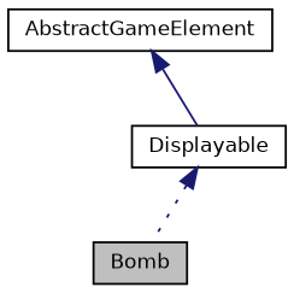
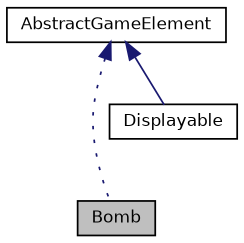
  digraph {
    node [color=black fillcolor=white fontname=Helvetica fontsize=10 shape=record style=filled]
    edge [color=midnightblue dir=back fontname=Helvetica fontsize=10 labelfontname=Helvetica labelfontsize=10]
    n1 [fillcolor=grey75 fontcolor=black height=0.2 label=Bomb width=0.4]
    n2 [height=0.2 label=AbstractGameElement width=0.4]
    n3 [height=0.2 label=Displayable width=0.4]
-   n3 -> n1 [style=dotted]
+   n2 -> n1 [style=dotted]
    n2 -> n3 [style=solid]
  }
